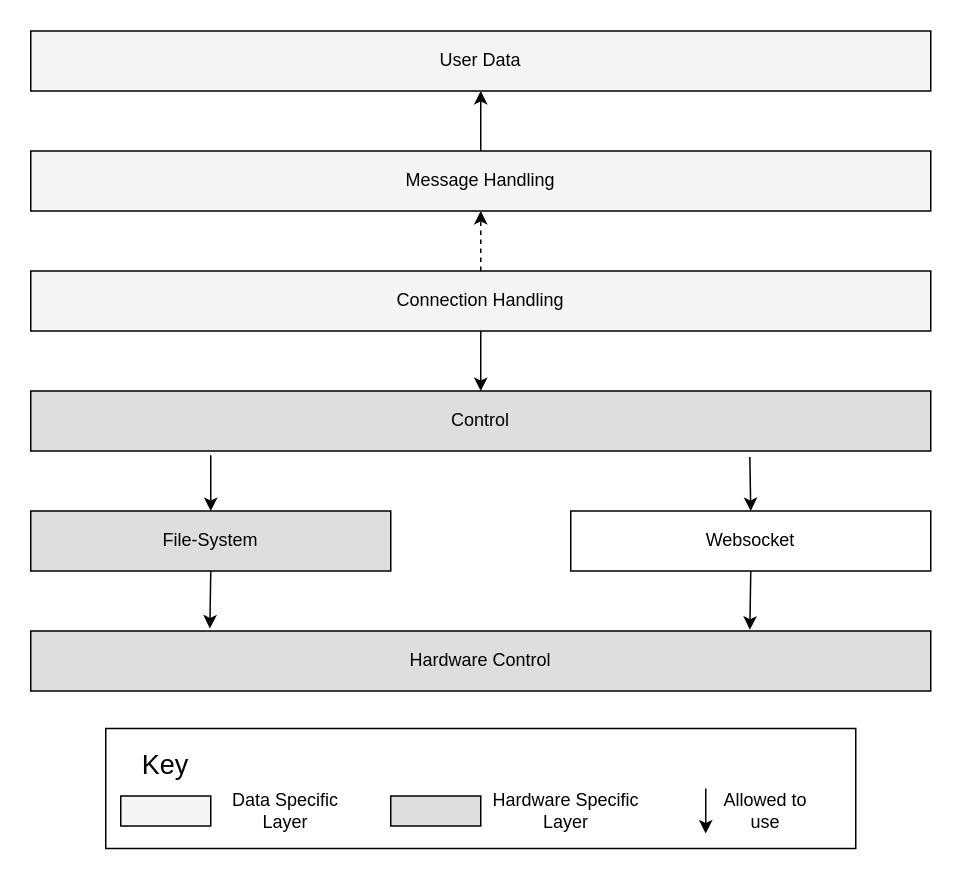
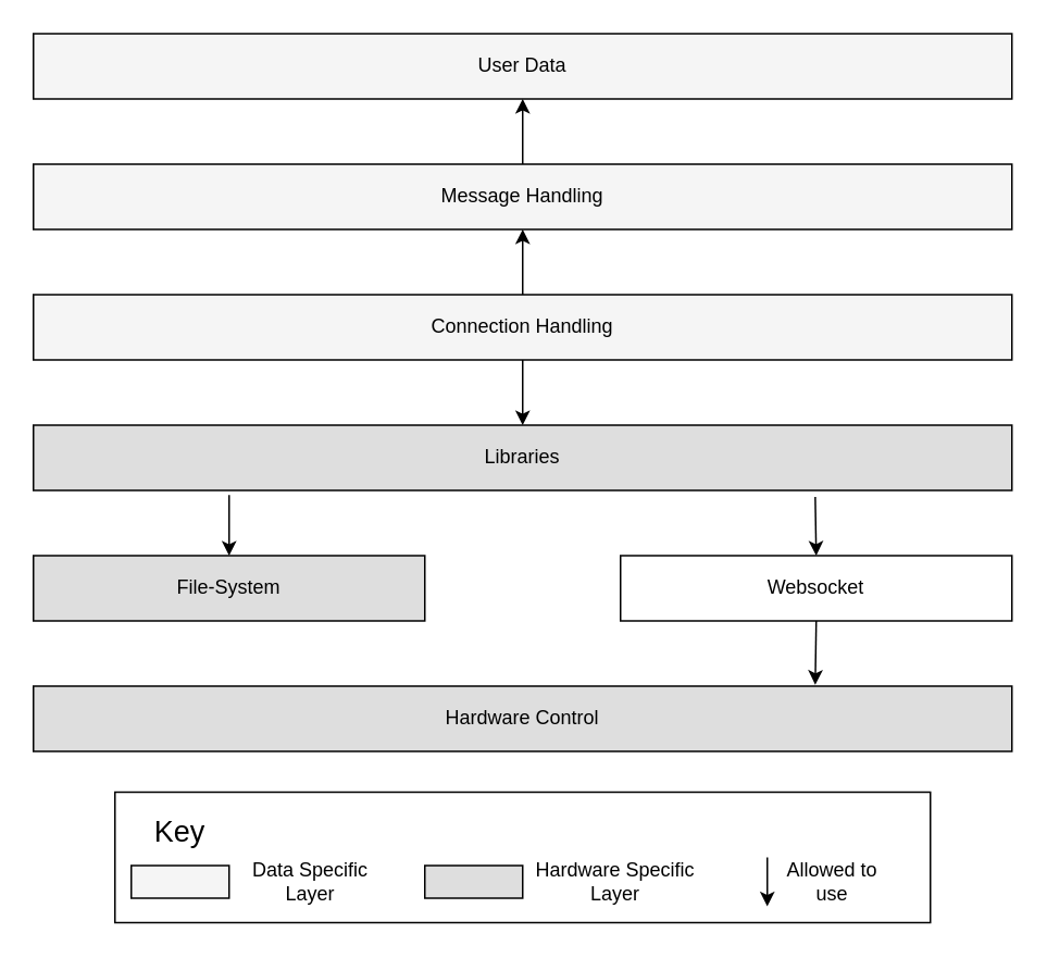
  <mxCell id="0" />
  <mxCell id="1" parent="0" />
  <mxCell id="2" value="User Data" style="rounded=0;whiteSpace=wrap;html=1;fillColor=#F5F5F5;" parent="1" vertex="1"><mxGeometry x="20" y="20" width="600" height="40" as="geometry" /></mxCell>
  <mxCell id="3" style="edgeStyle=orthogonalEdgeStyle;rounded=0;orthogonalLoop=1;jettySize=auto;html=1;exitX=0.5;exitY=0;exitDx=0;exitDy=0;entryX=0.5;entryY=1;entryDx=0;entryDy=0;startArrow=none;startFill=0;endArrow=classic;endFill=1;" parent="1" source="4" target="2" edge="1"><mxGeometry relative="1" as="geometry" /></mxCell>
  <mxCell id="4" value="Message Handling" style="whiteSpace=wrap;html=1;rounded=0;fillColor=#F5F5F5;" parent="1" vertex="1"><mxGeometry x="20" y="100" width="600" height="40" as="geometry" /></mxCell>
  <mxCell id="5" style="edgeStyle=orthogonalEdgeStyle;rounded=0;orthogonalLoop=1;jettySize=auto;html=1;exitX=0.5;exitY=0;exitDx=0;exitDy=0;entryX=0.799;entryY=1.1;entryDx=0;entryDy=0;entryPerimeter=0;startArrow=classic;startFill=1;endArrow=none;endFill=0;" parent="1" source="6" target="12" edge="1"><mxGeometry relative="1" as="geometry" /></mxCell>
  <mxCell id="6" value="Websocket" style="whiteSpace=wrap;html=1;rounded=0;fillColor=#ffffff;" parent="1" vertex="1"><mxGeometry x="380" y="340" width="240" height="40" as="geometry" /></mxCell>
  <mxCell id="7" style="edgeStyle=orthogonalEdgeStyle;rounded=0;orthogonalLoop=1;jettySize=auto;html=1;exitX=0.799;exitY=-0.021;exitDx=0;exitDy=0;entryX=0.5;entryY=1;entryDx=0;entryDy=0;startArrow=classic;startFill=1;endArrow=none;endFill=0;exitPerimeter=0;" parent="1" source="8" target="6" edge="1"><mxGeometry relative="1" as="geometry"><mxPoint x="500" y="420" as="sourcePoint" /></mxGeometry></mxCell>
  <mxCell id="8" value="Hardware Control" style="rounded=0;whiteSpace=wrap;html=1;fillColor=#DEDEDE;" parent="1" vertex="1"><mxGeometry x="20" y="420" width="600" height="40" as="geometry" /></mxCell>
  <mxCell id="9" style="edgeStyle=orthogonalEdgeStyle;rounded=0;orthogonalLoop=1;jettySize=auto;html=1;exitX=0.5;exitY=0;exitDx=0;exitDy=0;entryX=0.2;entryY=1.07;entryDx=0;entryDy=0;entryPerimeter=0;startArrow=classic;startFill=1;endArrow=none;endFill=0;" parent="1" source="10" target="12" edge="1"><mxGeometry relative="1" as="geometry" /></mxCell>
  <mxCell id="10" value="File-System" style="rounded=0;whiteSpace=wrap;html=1;fillColor=#DEDEDE;" parent="1" vertex="1"><mxGeometry x="20" y="340" width="240" height="40" as="geometry" /></mxCell>
- <mxCell id="11" style="edgeStyle=orthogonalEdgeStyle;rounded=0;orthogonalLoop=1;jettySize=auto;html=1;exitX=0.199;exitY=-0.042;exitDx=0;exitDy=0;entryX=0.5;entryY=1;entryDx=0;entryDy=0;startArrow=classic;startFill=1;endArrow=none;endFill=0;exitPerimeter=0;" parent="1" source="8" target="10" edge="1"><mxGeometry relative="1" as="geometry"><mxPoint x="140" y="420" as="sourcePoint" /></mxGeometry></mxCell>
- <mxCell id="12" value="Control" style="rounded=0;whiteSpace=wrap;html=1;fillColor=#DEDEDE;" parent="1" vertex="1"><mxGeometry x="20" y="260" width="600" height="40" as="geometry" /></mxCell>
- <mxCell id="13" style="edgeStyle=orthogonalEdgeStyle;rounded=0;orthogonalLoop=1;jettySize=auto;html=1;exitX=0.5;exitY=0;exitDx=0;exitDy=0;entryX=0.5;entryY=1;entryDx=0;entryDy=0;startArrow=none;startFill=0;endArrow=classic;endFill=1;dashed=1;" parent="1" source="15" target="4" edge="1"><mxGeometry relative="1" as="geometry" /></mxCell>
+ <mxCell id="12" value="Libraries" style="rounded=0;whiteSpace=wrap;html=1;fillColor=#DEDEDE;" parent="1" vertex="1"><mxGeometry x="20" y="260" width="600" height="40" as="geometry" /></mxCell>
+ <mxCell id="13" style="edgeStyle=orthogonalEdgeStyle;rounded=0;orthogonalLoop=1;jettySize=auto;html=1;exitX=0.5;exitY=0;exitDx=0;exitDy=0;entryX=0.5;entryY=1;entryDx=0;entryDy=0;startArrow=none;startFill=0;endArrow=classic;endFill=1;" parent="1" source="15" target="4" edge="1"><mxGeometry relative="1" as="geometry" /></mxCell>
  <mxCell id="14" style="edgeStyle=orthogonalEdgeStyle;rounded=0;orthogonalLoop=1;jettySize=auto;html=1;exitX=0.5;exitY=1;exitDx=0;exitDy=0;entryX=0.5;entryY=0;entryDx=0;entryDy=0;startArrow=none;startFill=0;endArrow=classic;endFill=1;" parent="1" source="15" target="12" edge="1"><mxGeometry relative="1" as="geometry" /></mxCell>
  <mxCell id="15" value="Connection Handling" style="rounded=0;whiteSpace=wrap;html=1;fillColor=#F5F5F5;" parent="1" vertex="1"><mxGeometry x="20" y="180" width="600" height="40" as="geometry" /></mxCell>
  <mxCell id="16" value="" style="group" vertex="1" connectable="0" parent="1"><mxGeometry x="70" y="485" width="500" height="80" as="geometry" /></mxCell>
  <mxCell id="17" value="" style="rounded=0;whiteSpace=wrap;html=1;fillColor=#FFFFFF;align=left;" parent="16" vertex="1"><mxGeometry width="500" height="80" as="geometry" /></mxCell>
  <mxCell id="18" value="" style="rounded=0;whiteSpace=wrap;html=1;fillColor=#F5F5F5;" parent="16" vertex="1"><mxGeometry x="10" y="45" width="60" height="20" as="geometry" /></mxCell>
  <mxCell id="19" value="" style="rounded=0;whiteSpace=wrap;html=1;fillColor=#DEDEDE;" parent="16" vertex="1"><mxGeometry x="190" y="45" width="60" height="20" as="geometry" /></mxCell>
  <mxCell id="20" value="" style="endArrow=classic;html=1;rounded=0;" parent="16" edge="1"><mxGeometry width="50" height="50" relative="1" as="geometry"><mxPoint x="400" y="40" as="sourcePoint" /><mxPoint x="400" y="70" as="targetPoint" /><Array as="points"><mxPoint x="400" y="50" /></Array></mxGeometry></mxCell>
  <mxCell id="21" value="Hardware Specific&lt;br&gt;Layer" style="text;html=1;strokeColor=none;fillColor=none;align=center;verticalAlign=middle;whiteSpace=wrap;rounded=0;" parent="16" vertex="1"><mxGeometry x="254" y="40" width="106" height="30" as="geometry" /></mxCell>
  <mxCell id="22" value="Data Specific Layer" style="text;html=1;strokeColor=none;fillColor=none;align=center;verticalAlign=middle;whiteSpace=wrap;rounded=0;" parent="16" vertex="1"><mxGeometry x="70" y="40" width="100" height="30" as="geometry" /></mxCell>
  <mxCell id="23" value="&lt;font style=&quot;font-size: 18px;&quot;&gt;Key&lt;/font&gt;" style="text;html=1;strokeColor=none;fillColor=none;align=center;verticalAlign=middle;whiteSpace=wrap;rounded=0;" parent="16" vertex="1"><mxGeometry x="10" y="10" width="60" height="30" as="geometry" /></mxCell>
  <mxCell id="24" value="Allowed to use" style="text;html=1;strokeColor=none;fillColor=none;align=center;verticalAlign=middle;whiteSpace=wrap;rounded=0;" parent="16" vertex="1"><mxGeometry x="410" y="40" width="60" height="30" as="geometry" /></mxCell>
